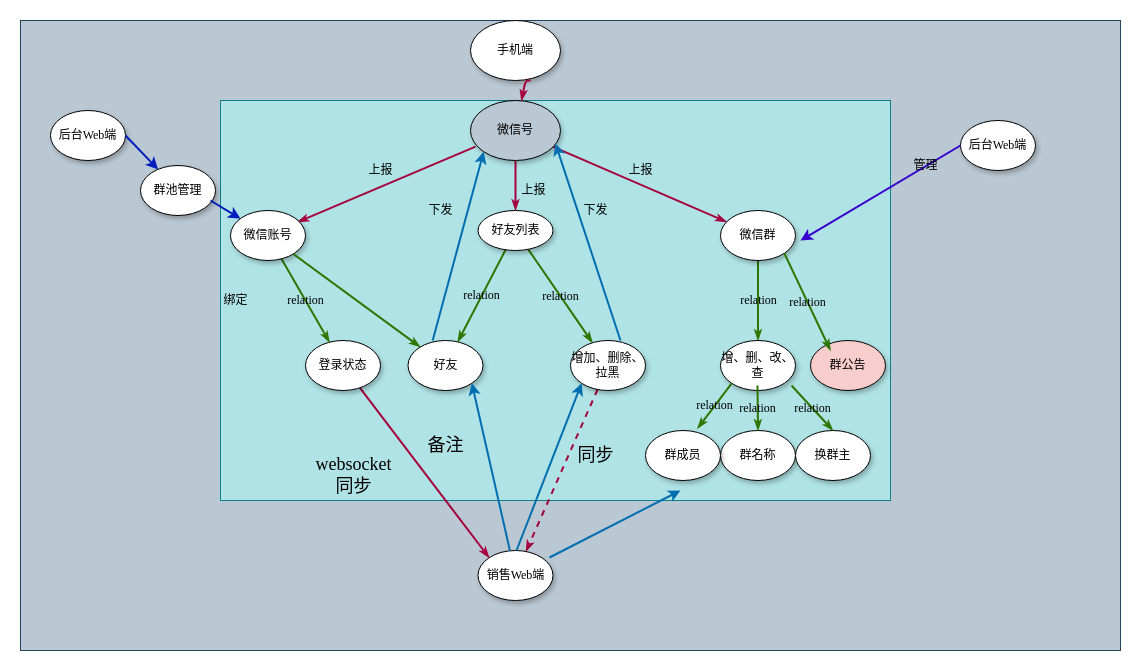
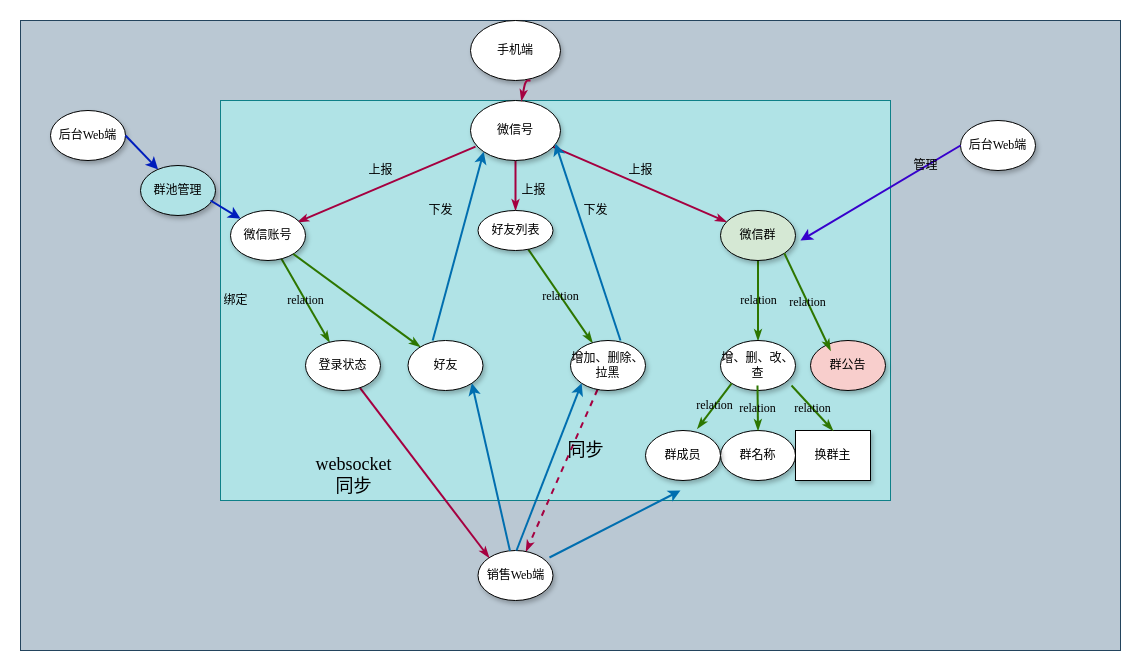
  <mxCell id="0" />
  <mxCell id="1" parent="0" />
  <mxCell id="2" value="" style="rounded=0;whiteSpace=wrap;html=1;fillColor=#bac8d3;strokeColor=#23445d;" vertex="1" parent="1"><mxGeometry width="1100" height="630" as="geometry" x="20" y="20" /></mxCell>
  <mxCell id="3" value="" style="rounded=0;whiteSpace=wrap;html=1;fillColor=#b0e3e6;strokeColor=#0e8088;" vertex="1" parent="1"><mxGeometry x="220" y="100" width="670" height="400" as="geometry" /></mxCell>
  <mxCell id="4" style="edgeStyle=none;rounded=1;html=1;labelBackgroundColor=none;startArrow=none;startFill=0;startSize=5;endArrow=classicThin;endFill=1;endSize=5;jettySize=auto;orthogonalLoop=1;strokeColor=#A50040;strokeWidth=2;fontFamily=Verdana;fontSize=12;fillColor=#d80073;" parent="1" source="7" target="10" edge="1"><mxGeometry relative="1" as="geometry" /></mxCell>
  <mxCell id="5" value="" style="edgeStyle=none;rounded=1;html=1;labelBackgroundColor=none;startArrow=none;startFill=0;startSize=5;endArrow=classicThin;endFill=1;endSize=5;jettySize=auto;orthogonalLoop=1;strokeColor=#A50040;strokeWidth=2;fontFamily=Verdana;fontSize=12;fillColor=#d80073;" parent="1" edge="1"><mxGeometry relative="1" as="geometry"><mxPoint x="475.01" y="146.08" as="sourcePoint" /><mxPoint x="297.119" y="221.559" as="targetPoint" /></mxGeometry></mxCell>
  <mxCell id="6" value="" style="edgeStyle=none;rounded=1;html=1;labelBackgroundColor=none;startArrow=none;startFill=0;startSize=5;endArrow=classicThin;endFill=1;endSize=5;jettySize=auto;orthogonalLoop=1;strokeColor=#A50040;strokeWidth=2;fontFamily=Verdana;fontSize=12;fillColor=#d80073;" parent="1" source="7" target="12" edge="1"><mxGeometry relative="1" as="geometry" /></mxCell>
- <mxCell id="7" value="微信号" style="ellipse;whiteSpace=wrap;html=1;rounded=0;shadow=1;comic=0;labelBackgroundColor=none;strokeWidth=1;fontFamily=Verdana;fontSize=12;align=center;fillColor=#bac8d3;" parent="1" vertex="1"><mxGeometry x="470" y="100" width="90" height="60" as="geometry" /></mxCell>
- <mxCell id="8" value="relation" style="edgeStyle=none;rounded=1;html=1;labelBackgroundColor=none;startArrow=none;startFill=0;startSize=5;endArrow=classicThin;endFill=1;endSize=5;jettySize=auto;orthogonalLoop=1;strokeColor=#2D7600;strokeWidth=2;fontFamily=Verdana;fontSize=12;fillColor=#60a917;" parent="1" source="10" target="16" edge="1"><mxGeometry relative="1" as="geometry" /></mxCell>
+ <mxCell id="7" value="微信号" style="ellipse;whiteSpace=wrap;html=1;rounded=0;shadow=1;comic=0;labelBackgroundColor=none;strokeWidth=1;fontFamily=Verdana;fontSize=12;align=center;" parent="1" vertex="1"><mxGeometry x="470" y="100" width="90" height="60" as="geometry" /></mxCell>
  <mxCell id="9" value="relation" style="edgeStyle=none;rounded=1;html=1;labelBackgroundColor=none;startArrow=none;startFill=0;startSize=5;endArrow=classicThin;endFill=1;endSize=5;jettySize=auto;orthogonalLoop=1;strokeColor=#2D7600;strokeWidth=2;fontFamily=Verdana;fontSize=12;fillColor=#60a917;" parent="1" source="10" target="15" edge="1"><mxGeometry relative="1" as="geometry" /></mxCell>
  <mxCell id="10" value="&lt;span&gt;好友列表&lt;/span&gt;" style="ellipse;whiteSpace=wrap;html=1;rounded=0;shadow=1;comic=0;labelBackgroundColor=none;strokeWidth=1;fontFamily=Verdana;fontSize=12;align=center;" parent="1" vertex="1"><mxGeometry x="477.5" y="210" width="75" height="40" as="geometry" /></mxCell>
  <mxCell id="11" value="relation" style="edgeStyle=none;rounded=1;html=1;labelBackgroundColor=none;startArrow=none;startFill=0;startSize=5;endArrow=classicThin;endFill=1;endSize=5;jettySize=auto;orthogonalLoop=1;strokeColor=#2D7600;strokeWidth=2;fontFamily=Verdana;fontSize=12;fillColor=#60a917;" parent="1" source="12" target="13" edge="1"><mxGeometry relative="1" as="geometry" /></mxCell>
- <mxCell id="12" value="微信群" style="ellipse;whiteSpace=wrap;html=1;rounded=0;shadow=1;comic=0;labelBackgroundColor=none;strokeWidth=1;fontFamily=Verdana;fontSize=12;align=center;" parent="1" vertex="1"><mxGeometry x="720" y="210" width="75" height="50" as="geometry" /></mxCell>
+ <mxCell id="12" value="微信群" style="ellipse;whiteSpace=wrap;html=1;rounded=0;shadow=1;comic=0;labelBackgroundColor=none;strokeWidth=1;fontFamily=Verdana;fontSize=12;align=center;fillColor=#d5e8d4;" parent="1" vertex="1"><mxGeometry x="720" y="210" width="75" height="50" as="geometry" /></mxCell>
  <mxCell id="13" value="&lt;span&gt;增、删、改、查&lt;/span&gt;" style="ellipse;whiteSpace=wrap;html=1;rounded=0;shadow=1;comic=0;labelBackgroundColor=none;strokeWidth=1;fontFamily=Verdana;fontSize=12;align=center;" parent="1" vertex="1"><mxGeometry x="720" y="340" width="75" height="50" as="geometry" /></mxCell>
  <mxCell id="14" value="" style="edgeStyle=none;rounded=1;html=1;labelBackgroundColor=none;startArrow=none;startFill=0;startSize=5;endArrow=classicThin;endFill=1;endSize=5;jettySize=auto;orthogonalLoop=1;strokeColor=#A50040;strokeWidth=2;fontFamily=Verdana;fontSize=12;fillColor=#d80073;dashed=1;" parent="1" source="15" target="17" edge="1"><mxGeometry relative="1" as="geometry" /></mxCell>
  <mxCell id="15" value="&lt;span&gt;增加、删除、拉黑&lt;/span&gt;" style="ellipse;whiteSpace=wrap;html=1;rounded=0;shadow=1;comic=0;labelBackgroundColor=none;strokeWidth=1;fontFamily=Verdana;fontSize=12;align=center;" parent="1" vertex="1"><mxGeometry x="570" y="340" width="75" height="50" as="geometry" /></mxCell>
  <mxCell id="16" value="&lt;span&gt;好友&lt;/span&gt;" style="ellipse;whiteSpace=wrap;html=1;rounded=0;shadow=1;comic=0;labelBackgroundColor=none;strokeWidth=1;fontFamily=Verdana;fontSize=12;align=center;" parent="1" vertex="1"><mxGeometry x="407.5" y="340" width="75" height="50" as="geometry" /></mxCell>
  <mxCell id="17" value="销售Web端" style="ellipse;whiteSpace=wrap;html=1;rounded=0;shadow=1;comic=0;labelBackgroundColor=none;strokeWidth=1;fontFamily=Verdana;fontSize=12;align=center;" parent="1" vertex="1"><mxGeometry x="477.5" y="550" width="75" height="50" as="geometry" /></mxCell>
  <mxCell id="18" value="relation" style="edgeStyle=none;rounded=1;html=1;labelBackgroundColor=none;startArrow=none;startFill=0;startSize=5;endArrow=classicThin;endFill=1;endSize=5;jettySize=auto;orthogonalLoop=1;strokeColor=#2D7600;strokeWidth=2;fontFamily=Verdana;fontSize=12;fillColor=#60a917;" parent="1" source="19" target="21" edge="1"><mxGeometry relative="1" as="geometry" /></mxCell>
  <mxCell id="19" value="&lt;span&gt;微信账号&lt;/span&gt;" style="ellipse;whiteSpace=wrap;html=1;rounded=0;shadow=1;comic=0;labelBackgroundColor=none;strokeWidth=1;fontFamily=Verdana;fontSize=12;align=center;" parent="1" vertex="1"><mxGeometry x="230" y="210" width="75" height="50" as="geometry" /></mxCell>
  <mxCell id="20" value="" style="edgeStyle=none;rounded=1;html=1;labelBackgroundColor=none;startArrow=none;startFill=0;startSize=5;endArrow=classicThin;endFill=1;endSize=5;jettySize=auto;orthogonalLoop=1;strokeColor=#A50040;strokeWidth=2;fontFamily=Verdana;fontSize=12;fillColor=#d80073;entryX=0;entryY=0;entryDx=0;entryDy=0;" parent="1" source="21" target="17" edge="1"><mxGeometry relative="1" as="geometry" /></mxCell>
  <mxCell id="21" value="&lt;span&gt;登录状态&lt;/span&gt;" style="ellipse;whiteSpace=wrap;html=1;rounded=0;shadow=1;comic=0;labelBackgroundColor=none;strokeWidth=1;fontFamily=Verdana;fontSize=12;align=center;" parent="1" vertex="1"><mxGeometry x="305" y="340" width="75" height="50" as="geometry" /></mxCell>
  <mxCell id="22" value="手机端" style="ellipse;whiteSpace=wrap;html=1;rounded=0;shadow=1;comic=0;labelBackgroundColor=none;strokeWidth=1;fontFamily=Verdana;fontSize=12;align=center;" vertex="1" parent="1"><mxGeometry x="470" width="90" height="60" as="geometry" y="20" /></mxCell>
  <mxCell id="23" style="edgeStyle=none;rounded=1;html=1;labelBackgroundColor=none;startArrow=none;startFill=0;startSize=5;endArrow=classicThin;endFill=1;endSize=5;jettySize=auto;orthogonalLoop=1;strokeColor=#A50040;strokeWidth=2;fontFamily=Verdana;fontSize=12;fillColor=#d80073;" edge="1" parent="1" target="7"><mxGeometry relative="1" as="geometry"><mxPoint x="530" y="80" as="sourcePoint" /><mxPoint x="525" y="220" as="targetPoint" /><Array as="points"><mxPoint x="525" y="80" /></Array></mxGeometry></mxCell>
  <mxCell id="24" value="" style="edgeStyle=none;rounded=1;html=1;labelBackgroundColor=none;startArrow=none;startFill=0;startSize=5;endArrow=classicThin;endFill=1;endSize=5;jettySize=auto;orthogonalLoop=1;strokeColor=#2D7600;strokeWidth=2;fontFamily=Verdana;fontSize=12;fillColor=#60a917;" edge="1" parent="1" source="19" target="16"><mxGeometry x="0.002" y="27" relative="1" as="geometry"><mxPoint x="243.688" y="392.894" as="sourcePoint" /><mxPoint x="498.662" y="567.204" as="targetPoint" /><mxPoint as="offset" /></mxGeometry></mxCell>
  <mxCell id="25" value="&lt;span style=&quot;font-family: &amp;#34;verdana&amp;#34;&quot;&gt;上报&lt;/span&gt;" style="text;html=1;resizable=0;autosize=1;align=center;verticalAlign=middle;points=[];fillColor=none;strokeColor=none;rounded=0;" vertex="1" parent="1"><mxGeometry x="360" y="160" width="40" height="20" as="geometry" /></mxCell>
  <mxCell id="26" value="&lt;span style=&quot;font-family: &amp;#34;verdana&amp;#34;&quot;&gt;上报&lt;/span&gt;" style="text;html=1;resizable=0;autosize=1;align=center;verticalAlign=middle;points=[];fillColor=none;strokeColor=none;rounded=0;" vertex="1" parent="1"><mxGeometry x="620" y="160" width="40" height="20" as="geometry" /></mxCell>
  <mxCell id="27" value="" style="endArrow=classic;html=1;strokeWidth=2;entryX=1;entryY=1;entryDx=0;entryDy=0;fillColor=#1ba1e2;strokeColor=#006EAF;" edge="1" parent="1" source="17" target="16"><mxGeometry width="50" height="50" relative="1" as="geometry"><mxPoint x="500" y="540" as="sourcePoint" /><mxPoint x="570" y="290" as="targetPoint" /></mxGeometry></mxCell>
- <mxCell id="28" value="&lt;span style=&quot;font-family: &amp;#34;verdana&amp;#34; ; font-size: 18px&quot;&gt;备注&lt;/span&gt;" style="text;html=1;resizable=0;autosize=1;align=center;verticalAlign=middle;points=[];fillColor=none;strokeColor=none;rounded=0;" vertex="1" parent="1"><mxGeometry x="420" y="435" width="50" height="20" as="geometry" /></mxCell>
  <mxCell id="29" value="&lt;span style=&quot;font-family: &amp;#34;verdana&amp;#34;&quot;&gt;上报&lt;/span&gt;" style="text;html=1;resizable=0;autosize=1;align=center;verticalAlign=middle;points=[];fillColor=none;strokeColor=none;rounded=0;" vertex="1" parent="1"><mxGeometry x="512.5" y="180" width="40" height="20" as="geometry" /></mxCell>
- <mxCell id="30" value="&lt;span style=&quot;font-family: &amp;#34;verdana&amp;#34; ; font-size: 18px&quot;&gt;同步&lt;/span&gt;" style="text;html=1;resizable=0;autosize=1;align=center;verticalAlign=middle;points=[];fillColor=none;strokeColor=none;rounded=0;" vertex="1" parent="1"><mxGeometry x="570" y="445" width="50" height="20" as="geometry" /></mxCell>
+ <mxCell id="30" value="&lt;span style=&quot;font-family: &amp;#34;verdana&amp;#34; ; font-size: 18px&quot;&gt;同步&lt;/span&gt;" style="text;html=1;resizable=0;autosize=1;align=center;verticalAlign=middle;points=[];fillColor=none;strokeColor=none;rounded=0;" vertex="1" parent="1"><mxGeometry x="560" y="440" width="50" height="20" as="geometry" /></mxCell>
  <mxCell id="31" value="&lt;span style=&quot;font-family: &amp;#34;verdana&amp;#34; ; font-size: 18px&quot;&gt;websocket&lt;br&gt;同步&lt;/span&gt;" style="text;html=1;resizable=0;autosize=1;align=center;verticalAlign=middle;points=[];fillColor=none;strokeColor=none;rounded=0;" vertex="1" parent="1"><mxGeometry x="297.5" y="455" width="110" height="40" as="geometry" /></mxCell>
  <mxCell id="32" value="" style="endArrow=classic;html=1;strokeWidth=2;entryX=0;entryY=1;entryDx=0;entryDy=0;fillColor=#1ba1e2;strokeColor=#006EAF;" edge="1" parent="1" target="15"><mxGeometry width="50" height="50" relative="1" as="geometry"><mxPoint x="516" y="550" as="sourcePoint" /><mxPoint x="453.838" y="392.796" as="targetPoint" /></mxGeometry></mxCell>
  <mxCell id="33" value="" style="endArrow=classic;html=1;strokeWidth=2;entryX=0;entryY=1;entryDx=0;entryDy=0;fillColor=#1ba1e2;strokeColor=#006EAF;" edge="1" parent="1" target="7"><mxGeometry width="50" height="50" relative="1" as="geometry"><mxPoint x="432.184" y="339.997" as="sourcePoint" /><mxPoint x="369.998" y="172.066" as="targetPoint" /></mxGeometry></mxCell>
  <mxCell id="34" value="&lt;span style=&quot;font-family: &amp;#34;verdana&amp;#34;&quot;&gt;下发&lt;/span&gt;" style="text;html=1;resizable=0;autosize=1;align=center;verticalAlign=middle;points=[];fillColor=none;strokeColor=none;rounded=0;" vertex="1" parent="1"><mxGeometry x="420" y="200" width="40" height="20" as="geometry" /></mxCell>
  <mxCell id="35" value="" style="endArrow=classic;html=1;strokeWidth=2;entryX=0.944;entryY=0.717;entryDx=0;entryDy=0;fillColor=#1ba1e2;strokeColor=#006EAF;entryPerimeter=0;" edge="1" parent="1" target="7"><mxGeometry width="50" height="50" relative="1" as="geometry"><mxPoint x="620.004" y="339.997" as="sourcePoint" /><mxPoint x="685.142" y="162.066" as="targetPoint" /></mxGeometry></mxCell>
  <mxCell id="36" value="&lt;span style=&quot;font-family: &amp;#34;verdana&amp;#34;&quot;&gt;下发&lt;/span&gt;" style="text;html=1;resizable=0;autosize=1;align=center;verticalAlign=middle;points=[];fillColor=none;strokeColor=none;rounded=0;" vertex="1" parent="1"><mxGeometry x="575" y="200" width="40" height="20" as="geometry" /></mxCell>
  <mxCell id="37" value="" style="endArrow=classic;html=1;strokeWidth=2;fillColor=#1ba1e2;strokeColor=#006EAF;exitX=0.953;exitY=0.14;exitDx=0;exitDy=0;exitPerimeter=0;" edge="1" parent="1" source="17"><mxGeometry width="50" height="50" relative="1" as="geometry"><mxPoint x="660" y="550" as="sourcePoint" /><mxPoint x="680" y="490" as="targetPoint" /></mxGeometry></mxCell>
  <mxCell id="38" value="群公告" style="ellipse;whiteSpace=wrap;html=1;rounded=0;shadow=1;comic=0;labelBackgroundColor=none;strokeWidth=1;fontFamily=Verdana;fontSize=12;align=center;fillColor=#f8cecc;" vertex="1" parent="1"><mxGeometry x="810" y="340" width="75" height="50" as="geometry" /></mxCell>
  <mxCell id="39" value="relation" style="edgeStyle=none;rounded=1;html=1;labelBackgroundColor=none;startArrow=none;startFill=0;startSize=5;endArrow=classicThin;endFill=1;endSize=5;jettySize=auto;orthogonalLoop=1;strokeColor=#2D7600;strokeWidth=2;fontFamily=Verdana;fontSize=12;fillColor=#60a917;exitX=1;exitY=1;exitDx=0;exitDy=0;" edge="1" parent="1" source="12"><mxGeometry relative="1" as="geometry"><mxPoint x="830" y="270" as="sourcePoint" /><mxPoint x="830" y="350" as="targetPoint" /></mxGeometry></mxCell>
  <mxCell id="40" value="&lt;span&gt;群名称&lt;/span&gt;" style="ellipse;whiteSpace=wrap;html=1;rounded=0;shadow=1;comic=0;labelBackgroundColor=none;strokeWidth=1;fontFamily=Verdana;fontSize=12;align=center;" vertex="1" parent="1"><mxGeometry x="720" y="430" width="75" height="50" as="geometry" /></mxCell>
  <mxCell id="41" value="relation" style="edgeStyle=none;rounded=1;html=1;labelBackgroundColor=none;startArrow=none;startFill=0;startSize=5;endArrow=classicThin;endFill=1;endSize=5;jettySize=auto;orthogonalLoop=1;strokeColor=#2D7600;strokeWidth=2;fontFamily=Verdana;fontSize=12;fillColor=#60a917;entryX=0.5;entryY=0;entryDx=0;entryDy=0;" edge="1" parent="1" target="40"><mxGeometry relative="1" as="geometry"><mxPoint x="757" y="385" as="sourcePoint" /><mxPoint x="757" y="465" as="targetPoint" /></mxGeometry></mxCell>
- <mxCell id="42" value="换群主" style="ellipse;whiteSpace=wrap;html=1;rounded=0;shadow=1;comic=0;labelBackgroundColor=none;strokeWidth=1;fontFamily=Verdana;fontSize=12;align=center;" vertex="1" parent="1"><mxGeometry x="795" y="430" width="75" height="50" as="geometry" /></mxCell>
+ <mxCell id="42" value="换群主" style="whiteSpace=wrap;html=1;shadow=1;comic=0;labelBackgroundColor=none;strokeWidth=1;fontFamily=Verdana;fontSize=12;align=center;rounded=0;" vertex="1" parent="1"><mxGeometry x="795" y="430" width="75" height="50" as="geometry" /></mxCell>
  <mxCell id="43" value="relation" style="edgeStyle=none;rounded=1;html=1;labelBackgroundColor=none;startArrow=none;startFill=0;startSize=5;endArrow=classicThin;endFill=1;endSize=5;jettySize=auto;orthogonalLoop=1;strokeColor=#2D7600;strokeWidth=2;fontFamily=Verdana;fontSize=12;fillColor=#60a917;exitX=0.947;exitY=0.9;exitDx=0;exitDy=0;exitPerimeter=0;entryX=0.5;entryY=0;entryDx=0;entryDy=0;" edge="1" parent="1" source="13" target="42"><mxGeometry relative="1" as="geometry"><mxPoint x="793.838" y="299.796" as="sourcePoint" /><mxPoint x="840" y="397" as="targetPoint" /></mxGeometry></mxCell>
  <mxCell id="44" value="后台Web端" style="ellipse;whiteSpace=wrap;html=1;rounded=0;shadow=1;comic=0;labelBackgroundColor=none;strokeWidth=1;fontFamily=Verdana;fontSize=12;align=center;" vertex="1" parent="1"><mxGeometry x="960" y="120" width="75" height="50" as="geometry" /></mxCell>
  <mxCell id="45" value="" style="endArrow=classic;html=1;strokeWidth=2;fillColor=#6a00ff;strokeColor=#3700CC;exitX=0;exitY=0.5;exitDx=0;exitDy=0;" edge="1" parent="1" source="44"><mxGeometry width="50" height="50" relative="1" as="geometry"><mxPoint x="915.044" y="256.977" as="sourcePoint" /><mxPoint x="800" y="240" as="targetPoint" /></mxGeometry></mxCell>
  <mxCell id="46" value="&lt;span style=&quot;font-family: &amp;#34;verdana&amp;#34;&quot;&gt;管理&lt;/span&gt;" style="text;html=1;resizable=0;autosize=1;align=center;verticalAlign=middle;points=[];fillColor=none;strokeColor=none;rounded=0;" vertex="1" parent="1"><mxGeometry x="905" y="155" width="40" height="20" as="geometry" /></mxCell>
  <mxCell id="47" value="&lt;span&gt;群成员&lt;/span&gt;" style="ellipse;whiteSpace=wrap;html=1;rounded=0;shadow=1;comic=0;labelBackgroundColor=none;strokeWidth=1;fontFamily=Verdana;fontSize=12;align=center;" vertex="1" parent="1"><mxGeometry x="645" y="430" width="75" height="50" as="geometry" /></mxCell>
  <mxCell id="48" value="relation" style="edgeStyle=none;rounded=1;html=1;labelBackgroundColor=none;startArrow=none;startFill=0;startSize=5;endArrow=classicThin;endFill=1;endSize=5;jettySize=auto;orthogonalLoop=1;strokeColor=#2D7600;strokeWidth=2;fontFamily=Verdana;fontSize=12;fillColor=#60a917;exitX=0;exitY=1;exitDx=0;exitDy=0;entryX=0.693;entryY=-0.04;entryDx=0;entryDy=0;entryPerimeter=0;" edge="1" parent="1" source="13" target="47"><mxGeometry relative="1" as="geometry"><mxPoint x="801.025" y="395" as="sourcePoint" /><mxPoint x="842.5" y="440" as="targetPoint" /></mxGeometry></mxCell>
  <mxCell id="49" value="后台Web端" style="ellipse;whiteSpace=wrap;html=1;rounded=0;shadow=1;comic=0;labelBackgroundColor=none;strokeWidth=1;fontFamily=Verdana;fontSize=12;align=center;" vertex="1" parent="1"><mxGeometry x="50" y="110" width="75" height="50" as="geometry" /></mxCell>
  <mxCell id="50" value="" style="endArrow=classic;html=1;strokeWidth=2;fillColor=#0050ef;strokeColor=#001DBC;exitX=1;exitY=0.5;exitDx=0;exitDy=0;" edge="1" parent="1" source="49" target="51"><mxGeometry width="50" height="50" relative="1" as="geometry"><mxPoint x="260" y="160" as="sourcePoint" /><mxPoint x="130" y="310" as="targetPoint" /></mxGeometry></mxCell>
- <mxCell id="51" value="&lt;span&gt;群池管理&lt;/span&gt;" style="ellipse;whiteSpace=wrap;html=1;rounded=0;shadow=1;comic=0;labelBackgroundColor=none;strokeWidth=1;fontFamily=Verdana;fontSize=12;align=center;" vertex="1" parent="1"><mxGeometry x="140" y="165" width="75" height="50" as="geometry" /></mxCell>
+ <mxCell id="51" value="&lt;span&gt;群池管理&lt;/span&gt;" style="ellipse;whiteSpace=wrap;html=1;rounded=0;shadow=1;comic=0;labelBackgroundColor=none;strokeWidth=1;fontFamily=Verdana;fontSize=12;align=center;fillColor=#b0e3e6;" vertex="1" parent="1"><mxGeometry x="140" y="165" width="75" height="50" as="geometry" /></mxCell>
  <mxCell id="52" value="" style="endArrow=classic;html=1;strokeWidth=2;fillColor=#0050ef;strokeColor=#001DBC;" edge="1" parent="1" target="19"><mxGeometry width="50" height="50" relative="1" as="geometry"><mxPoint x="210" y="200" as="sourcePoint" /><mxPoint x="167.504" y="207.851" as="targetPoint" /></mxGeometry></mxCell>
  <mxCell id="53" value="&lt;span style=&quot;font-family: &amp;#34;verdana&amp;#34;&quot;&gt;绑定&lt;/span&gt;" style="text;html=1;resizable=0;autosize=1;align=center;verticalAlign=middle;points=[];fillColor=none;strokeColor=none;rounded=0;" vertex="1" parent="1"><mxGeometry x="215" y="290" width="40" height="20" as="geometry" /></mxCell>
